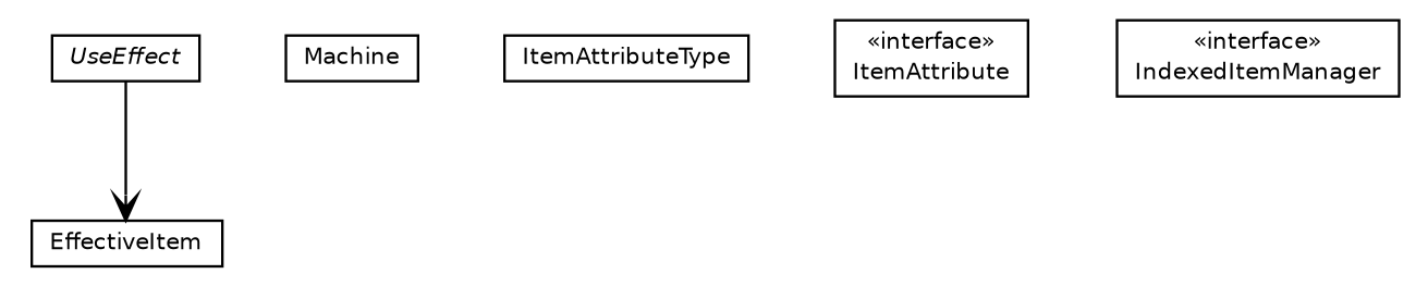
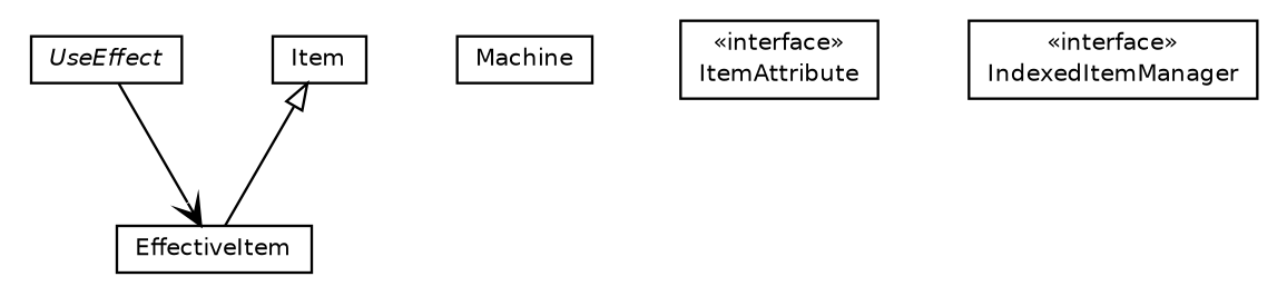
  digraph {
    nodesep=0.25
    ranksep=0.5
    node [fontcolor=black fontname=Helvetica fontsize=9.0 shape=plaintext]
    edge [fontname=Helvetica headport=p labelfontname=Helvetica labelfontsize=10 tailport=p]
    n1 [label=<<table title="org.jpokemon.pmapi.item.UseEffect" border="0" cellborder="1" cellspacing="0" cellpadding="2" port="p" href="./UseEffect.html"> 		<tr><td><table border="0" cellspacing="0" cellpadding="1"> <tr><td align="center" balign="center"><font face="Helvetica-Oblique"> UseEffect </font></td></tr> 		</table></td></tr> 		</table>>]
    n2 [label=<<table title="org.jpokemon.pmapi.item.EffectiveItem" border="0" cellborder="1" cellspacing="0" cellpadding="2" port="p" href="./EffectiveItem.html"> 		<tr><td><table border="0" cellspacing="0" cellpadding="1"> <tr><td align="center" balign="center"> EffectiveItem </td></tr> 		</table></td></tr> 		</table>>]
    n3 [label=<<table title="org.jpokemon.pmapi.item.Machine" border="0" cellborder="1" cellspacing="0" cellpadding="2" port="p" href="./Machine.html"> 		<tr><td><table border="0" cellspacing="0" cellpadding="1"> <tr><td align="center" balign="center"> Machine </td></tr> 		</table></td></tr> 		</table>>]
-   n5 [label=<<table title="org.jpokemon.pmapi.item.ItemAttributeType" border="0" cellborder="1" cellspacing="0" cellpadding="2" port="p" href="./ItemAttributeType.html"> 		<tr><td><table border="0" cellspacing="0" cellpadding="1"> <tr><td align="center" balign="center"> ItemAttributeType </td></tr> 		</table></td></tr> 		</table>>]
+   n4 [label=<<table title="org.jpokemon.pmapi.item.Item" border="0" cellborder="1" cellspacing="0" cellpadding="2" port="p" href="./Item.html"> 		<tr><td><table border="0" cellspacing="0" cellpadding="1"> <tr><td align="center" balign="center"> Item </td></tr> 		</table></td></tr> 		</table>>]
    n6 [label=<<table title="org.jpokemon.pmapi.item.ItemAttribute" border="0" cellborder="1" cellspacing="0" cellpadding="2" port="p" href="./ItemAttribute.html"> 		<tr><td><table border="0" cellspacing="0" cellpadding="1"> <tr><td align="center" balign="center"> &#171;interface&#187; </td></tr> <tr><td align="center" balign="center"> ItemAttribute </td></tr> 		</table></td></tr> 		</table>>]
    n7 [label=<<table title="org.jpokemon.pmapi.item.IndexedItemManager" border="0" cellborder="1" cellspacing="0" cellpadding="2" port="p" href="./IndexedItemManager.html"> 		<tr><td><table border="0" cellspacing="0" cellpadding="1"> <tr><td align="center" balign="center"> &#171;interface&#187; </td></tr> <tr><td align="center" balign="center"> IndexedItemManager </td></tr> 		</table></td></tr> 		</table>>]
    n1 -> n2 [arrowhead=open color=black fontcolor=black fontsize=10.0]
+   n4 -> n2 [arrowtail=empty dir=back fontsize=10]
  }
